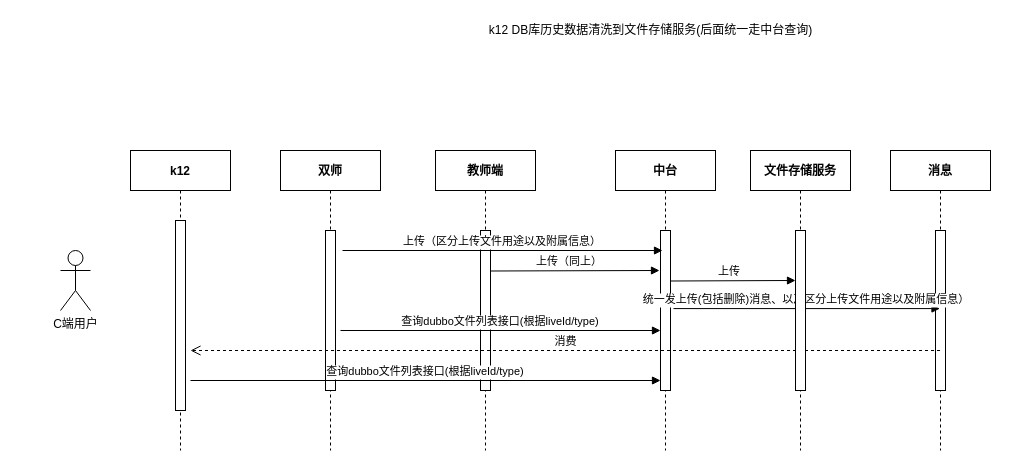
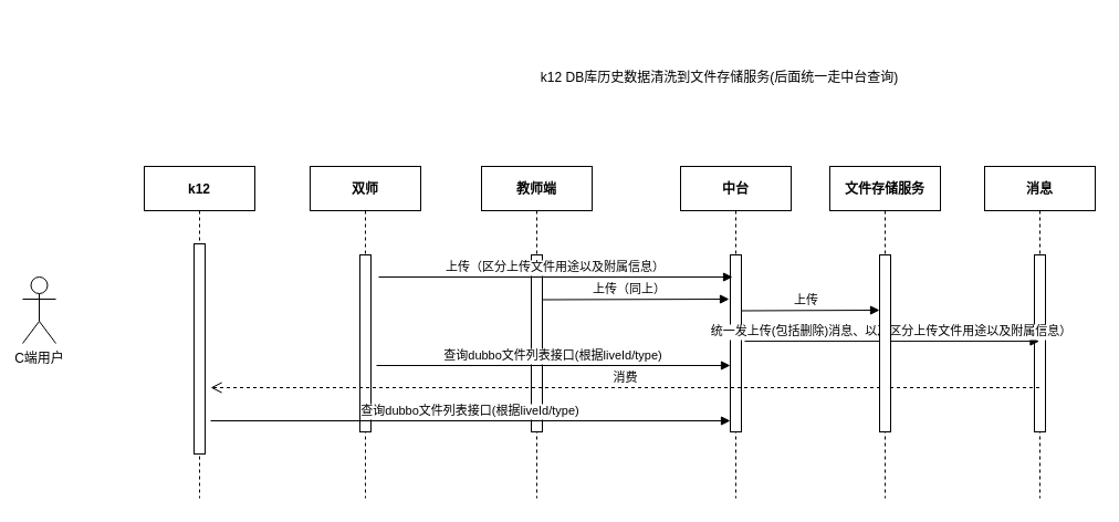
  <mxCell id="0" />
  <mxCell id="1" parent="0" />
  <mxCell id="2" value="k12" style="shape=umlLifeline;perimeter=lifelinePerimeter;container=1;collapsible=0;recursiveResize=0;rounded=0;shadow=0;strokeWidth=1;fontStyle=1" parent="1" vertex="1"><mxGeometry x="130" y="150" width="100" height="300" as="geometry" /></mxCell>
  <mxCell id="3" value="" style="points=[];perimeter=orthogonalPerimeter;rounded=0;shadow=0;strokeWidth=1;" parent="2" vertex="1"><mxGeometry x="45" y="70" width="10" height="190" as="geometry" /></mxCell>
  <mxCell id="4" value="双师" style="shape=umlLifeline;perimeter=lifelinePerimeter;container=1;collapsible=0;recursiveResize=0;rounded=0;shadow=0;strokeWidth=1;fontStyle=1" parent="1" vertex="1"><mxGeometry x="280" y="150" width="100" height="300" as="geometry" /></mxCell>
  <mxCell id="5" value="" style="points=[];perimeter=orthogonalPerimeter;rounded=0;shadow=0;strokeWidth=1;" parent="4" vertex="1"><mxGeometry x="45" y="80" width="10" height="160" as="geometry" /></mxCell>
  <mxCell id="6" value="教师端" style="shape=umlLifeline;perimeter=lifelinePerimeter;container=1;collapsible=0;recursiveResize=0;rounded=0;shadow=0;strokeWidth=1;fontStyle=1" vertex="1" parent="1"><mxGeometry x="435" y="150" width="100" height="300" as="geometry" /></mxCell>
  <mxCell id="7" value="" style="points=[];perimeter=orthogonalPerimeter;rounded=0;shadow=0;strokeWidth=1;" vertex="1" parent="6"><mxGeometry x="45" y="80" width="10" height="160" as="geometry" /></mxCell>
  <mxCell id="8" value="查询dubbo文件列表接口(根据liveId/type)" style="verticalAlign=bottom;endArrow=block;shadow=0;strokeWidth=1;" edge="1" parent="6"><mxGeometry relative="1" as="geometry"><mxPoint x="-95" y="180" as="sourcePoint" /><mxPoint x="225" y="180" as="targetPoint" /></mxGeometry></mxCell>
  <mxCell id="9" value="中台" style="shape=umlLifeline;perimeter=lifelinePerimeter;container=1;collapsible=0;recursiveResize=0;rounded=0;shadow=0;strokeWidth=1;fontStyle=1" vertex="1" parent="1"><mxGeometry x="615" y="150" width="100" height="300" as="geometry" /></mxCell>
  <mxCell id="10" value="" style="points=[];perimeter=orthogonalPerimeter;rounded=0;shadow=0;strokeWidth=1;" vertex="1" parent="9"><mxGeometry x="45" y="80" width="10" height="160" as="geometry" /></mxCell>
  <mxCell id="11" value="上传（区分上传文件用途以及附属信息）" style="verticalAlign=bottom;endArrow=block;shadow=0;strokeWidth=1;" edge="1" parent="1"><mxGeometry relative="1" as="geometry"><mxPoint x="342" y="250" as="sourcePoint" /><mxPoint x="662" y="250" as="targetPoint" /></mxGeometry></mxCell>
  <mxCell id="12" value="上传（同上）" style="verticalAlign=bottom;endArrow=block;shadow=0;strokeWidth=1;entryX=-0.1;entryY=0.25;entryDx=0;entryDy=0;entryPerimeter=0;" edge="1" parent="1" target="10"><mxGeometry x="-0.062" relative="1" as="geometry"><mxPoint x="490" y="270.5" as="sourcePoint" /><mxPoint x="650" y="270" as="targetPoint" /><mxPoint as="offset" /></mxGeometry></mxCell>
  <mxCell id="13" value="消息" style="shape=umlLifeline;perimeter=lifelinePerimeter;container=1;collapsible=0;recursiveResize=0;rounded=0;shadow=0;strokeWidth=1;fontStyle=1" vertex="1" parent="1"><mxGeometry x="890" y="150" width="100" height="300" as="geometry" /></mxCell>
  <mxCell id="14" value="" style="points=[];perimeter=orthogonalPerimeter;rounded=0;shadow=0;strokeWidth=1;" vertex="1" parent="13"><mxGeometry x="45" y="80" width="10" height="160" as="geometry" /></mxCell>
  <mxCell id="15" value="统一发上传(包括删除)消息、以及区分上传文件用途以及附属信息）" style="verticalAlign=bottom;endArrow=block;shadow=0;strokeWidth=1;exitX=1.3;exitY=0.488;exitDx=0;exitDy=0;exitPerimeter=0;" edge="1" parent="1" source="10" target="13"><mxGeometry relative="1" as="geometry"><mxPoint x="675" y="310" as="sourcePoint" /><mxPoint x="795" y="310" as="targetPoint" /></mxGeometry></mxCell>
  <mxCell id="16" value="消费" style="html=1;verticalAlign=bottom;endArrow=open;dashed=1;endSize=8;" edge="1" parent="1" source="13"><mxGeometry relative="1" as="geometry"><mxPoint x="810" y="350" as="sourcePoint" /><mxPoint x="190" y="350" as="targetPoint" /></mxGeometry></mxCell>
  <mxCell id="17" value="查询dubbo文件列表接口(根据liveId/type)" style="verticalAlign=bottom;endArrow=block;shadow=0;strokeWidth=1;" edge="1" parent="1"><mxGeometry relative="1" as="geometry"><mxPoint x="190" y="380" as="sourcePoint" /><mxPoint x="660" y="380" as="targetPoint" /></mxGeometry></mxCell>
  <mxCell id="18" value="文件存储服务" style="shape=umlLifeline;perimeter=lifelinePerimeter;container=1;collapsible=0;recursiveResize=0;rounded=0;shadow=0;strokeWidth=1;fontStyle=1" vertex="1" parent="1"><mxGeometry x="750" y="150" width="100" height="300" as="geometry" /></mxCell>
  <mxCell id="19" value="" style="points=[];perimeter=orthogonalPerimeter;rounded=0;shadow=0;strokeWidth=1;" vertex="1" parent="18"><mxGeometry x="45" y="80" width="10" height="160" as="geometry" /></mxCell>
  <mxCell id="20" value="上传" style="verticalAlign=bottom;endArrow=block;shadow=0;strokeWidth=1;" edge="1" parent="1"><mxGeometry x="-0.062" relative="1" as="geometry"><mxPoint x="670" y="280.5" as="sourcePoint" /><mxPoint x="795" y="280" as="targetPoint" /><mxPoint as="offset" /></mxGeometry></mxCell>
- <mxCell id="21" value="k12 DB库历史数据清洗到文件存储服务(后面统一走中台查询)" style="text;html=1;align=center;verticalAlign=middle;resizable=0;points=[];autosize=1;" vertex="1" parent="1"><mxGeometry x="480" y="20" width="340" height="20" as="geometry" /></mxCell>
- <mxCell id="22" value="C端用户" style="shape=umlActor;verticalLabelPosition=bottom;verticalAlign=top;html=1;" vertex="1" parent="1"><mxGeometry x="60" y="250" width="30" height="60" as="geometry" /></mxCell>
+ <mxCell id="21" value="k12 DB库历史数据清洗到文件存储服务(后面统一走中台查询)" style="text;html=1;align=center;verticalAlign=middle;resizable=0;points=[];autosize=1;" vertex="1" parent="1"><mxGeometry x="480" y="60" width="340" height="20" as="geometry" /></mxCell>
+ <mxCell id="22" value="C端用户" style="shape=umlActor;verticalLabelPosition=bottom;verticalAlign=top;html=1;" vertex="1" parent="1"><mxGeometry x="20" y="250" width="30" height="60" as="geometry" /></mxCell>
